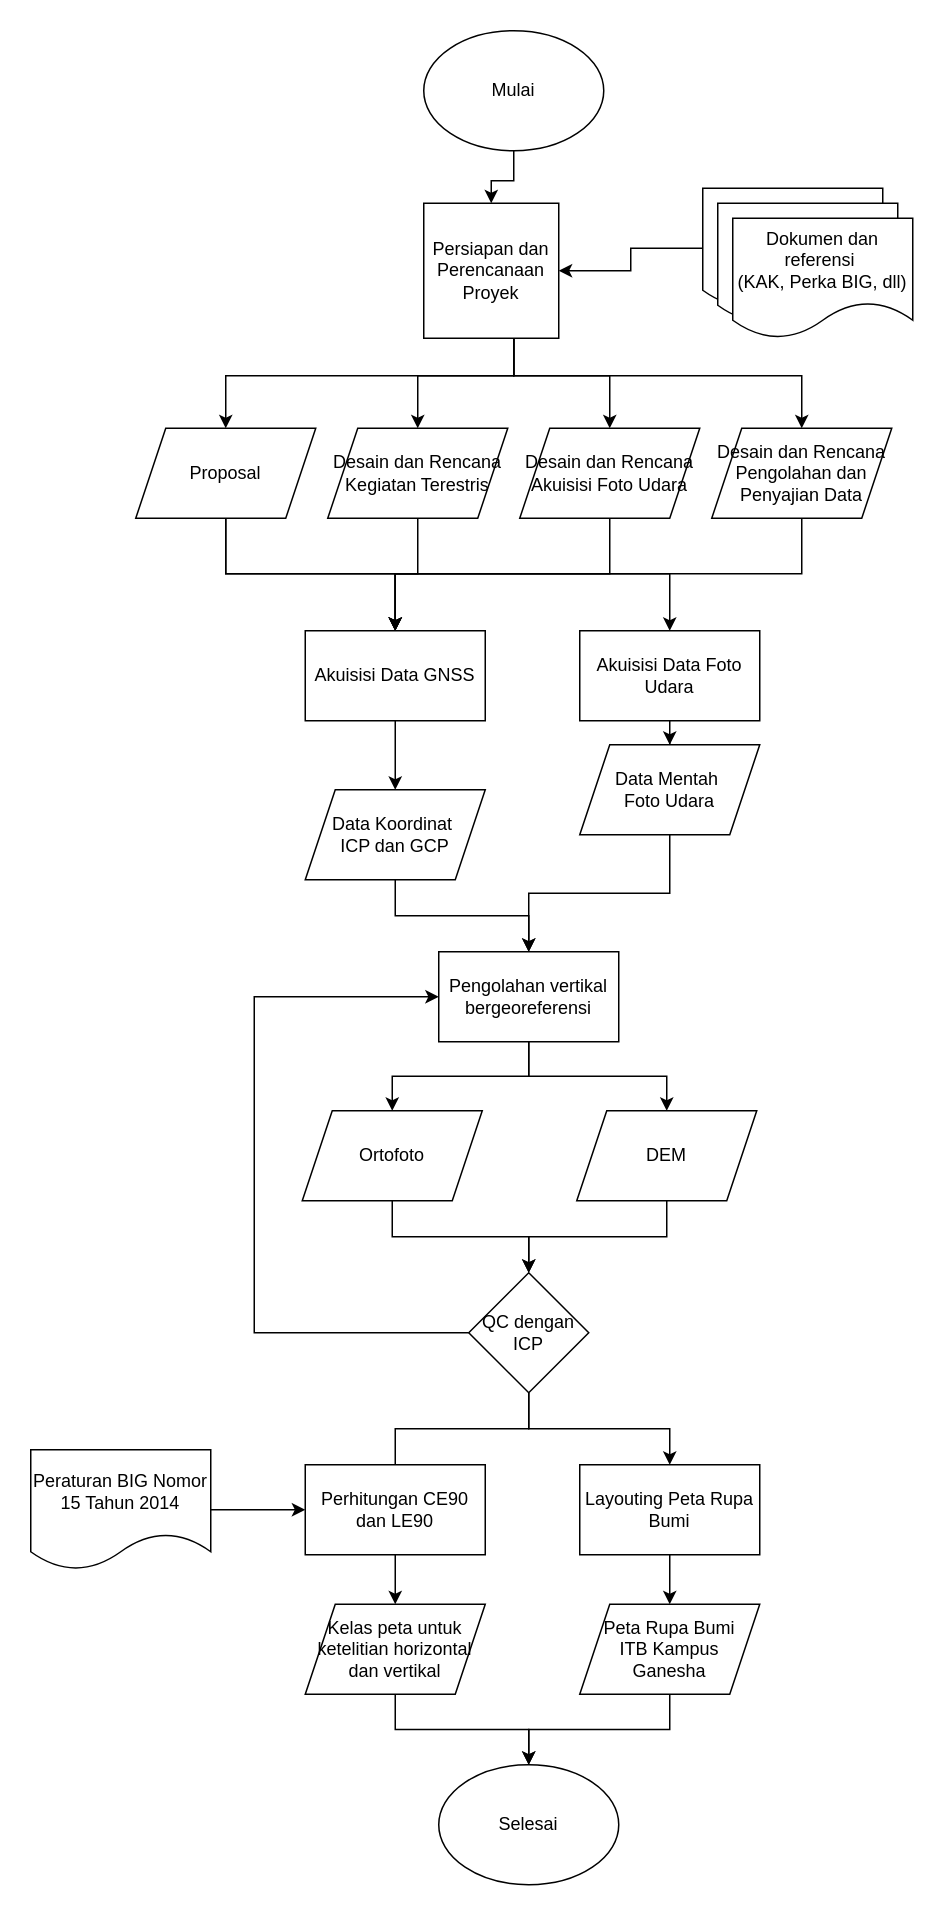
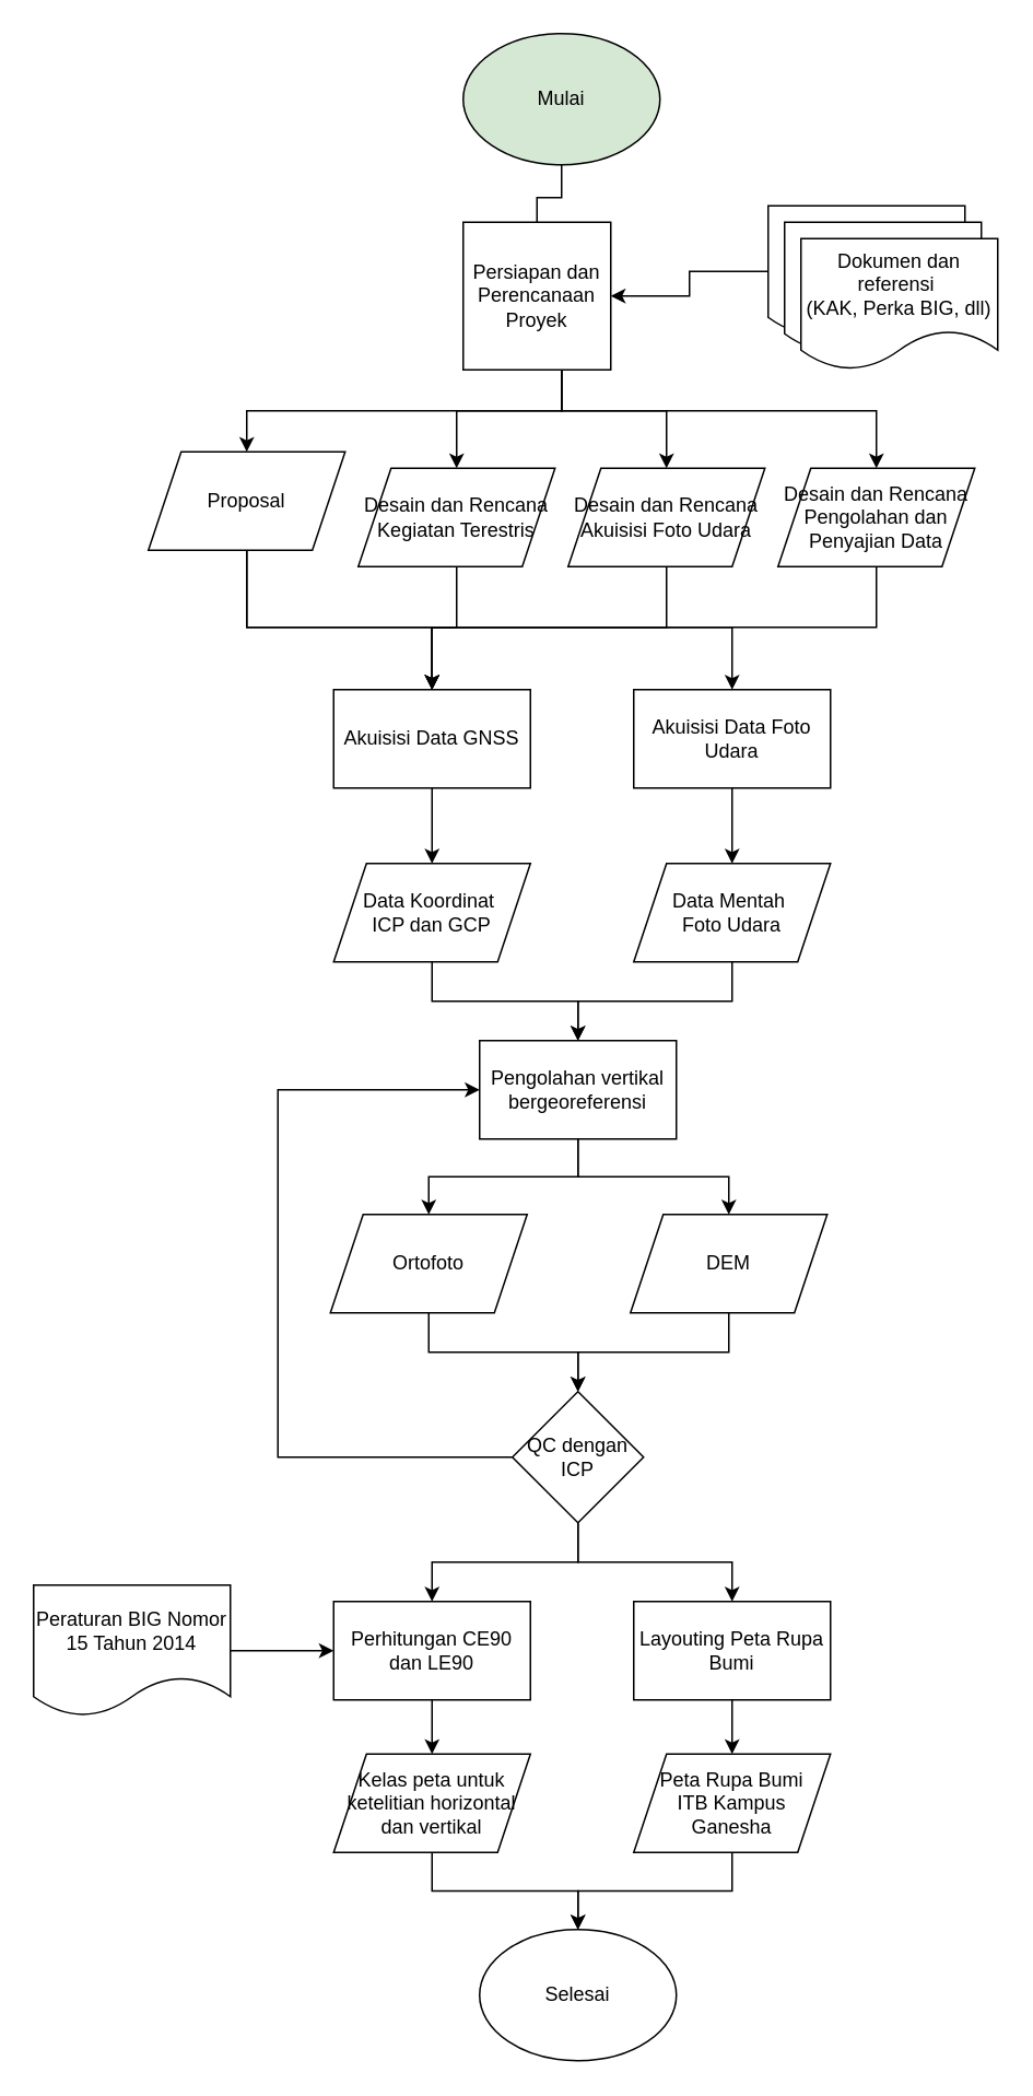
  <mxCell id="0" />
  <mxCell id="1" parent="0" />
- <mxCell id="2" value="" style="edgeStyle=orthogonalEdgeStyle;rounded=0;orthogonalLoop=1;jettySize=auto;html=1;" edge="1" parent="1" source="3" target="8"><mxGeometry relative="1" as="geometry" /></mxCell>
- <mxCell id="3" value="Mulai" style="ellipse;whiteSpace=wrap;html=1;" vertex="1" parent="1"><mxGeometry x="282" y="20" width="120" height="80" as="geometry" /></mxCell>
+ <mxCell id="2" value="" style="edgeStyle=orthogonalEdgeStyle;rounded=0;orthogonalLoop=1;jettySize=auto;html=1;endArrow=none;" edge="1" parent="1" source="3" target="8"><mxGeometry relative="1" as="geometry" /></mxCell>
+ <mxCell id="3" value="Mulai" style="ellipse;whiteSpace=wrap;html=1;fillColor=#d5e8d4;" vertex="1" parent="1"><mxGeometry x="282" y="20" width="120" height="80" as="geometry" /></mxCell>
  <mxCell id="4" style="edgeStyle=orthogonalEdgeStyle;rounded=0;orthogonalLoop=1;jettySize=auto;html=1;entryX=0.5;entryY=0;entryDx=0;entryDy=0;" edge="1" parent="1" source="8" target="15"><mxGeometry relative="1" as="geometry"><Array as="points"><mxPoint x="342" y="250" /><mxPoint x="150" y="250" /></Array></mxGeometry></mxCell>
  <mxCell id="5" style="edgeStyle=orthogonalEdgeStyle;rounded=0;orthogonalLoop=1;jettySize=auto;html=1;entryX=0.5;entryY=0;entryDx=0;entryDy=0;" edge="1" parent="1" source="8" target="19"><mxGeometry relative="1" as="geometry"><Array as="points"><mxPoint x="342" y="250" /><mxPoint x="278" y="250" /></Array></mxGeometry></mxCell>
  <mxCell id="6" style="edgeStyle=orthogonalEdgeStyle;rounded=0;orthogonalLoop=1;jettySize=auto;html=1;entryX=0.5;entryY=0;entryDx=0;entryDy=0;" edge="1" parent="1" source="8" target="17"><mxGeometry relative="1" as="geometry"><Array as="points"><mxPoint x="342" y="250" /><mxPoint x="406" y="250" /></Array></mxGeometry></mxCell>
  <mxCell id="7" style="edgeStyle=orthogonalEdgeStyle;rounded=0;orthogonalLoop=1;jettySize=auto;html=1;entryX=0.5;entryY=0;entryDx=0;entryDy=0;" edge="1" parent="1" source="8" target="21"><mxGeometry relative="1" as="geometry"><Array as="points"><mxPoint x="342" y="250" /><mxPoint x="534" y="250" /></Array></mxGeometry></mxCell>
  <mxCell id="8" value="Persiapan dan Perencanaan Proyek" style="whiteSpace=wrap;html=1;" vertex="1" parent="1"><mxGeometry x="282" y="135" width="90" height="90" as="geometry" /></mxCell>
  <mxCell id="9" style="edgeStyle=orthogonalEdgeStyle;rounded=0;orthogonalLoop=1;jettySize=auto;html=1;entryX=1;entryY=0.5;entryDx=0;entryDy=0;" edge="1" parent="1" source="10" target="8"><mxGeometry relative="1" as="geometry" /></mxCell>
  <mxCell id="10" value="" style="shape=document;whiteSpace=wrap;html=1;boundedLbl=1;" vertex="1" parent="1"><mxGeometry x="468" y="125" width="120" height="80" as="geometry" /></mxCell>
  <mxCell id="11" value="" style="shape=document;whiteSpace=wrap;html=1;boundedLbl=1;" vertex="1" parent="1"><mxGeometry x="478" y="135" width="120" height="80" as="geometry" /></mxCell>
  <mxCell id="12" value="Dokumen dan referensi&amp;nbsp;&lt;div&gt;(KAK, Perka BIG, dll)&lt;/div&gt;" style="shape=document;whiteSpace=wrap;html=1;boundedLbl=1;" vertex="1" parent="1"><mxGeometry x="488" y="145" width="120" height="80" as="geometry" /></mxCell>
  <mxCell id="13" style="edgeStyle=orthogonalEdgeStyle;rounded=0;orthogonalLoop=1;jettySize=auto;html=1;entryX=0.5;entryY=0;entryDx=0;entryDy=0;" edge="1" parent="1" source="15" target="23"><mxGeometry relative="1" as="geometry"><Array as="points"><mxPoint x="150" y="382" /><mxPoint x="263" y="382" /></Array></mxGeometry></mxCell>
  <mxCell id="14" style="edgeStyle=orthogonalEdgeStyle;rounded=0;orthogonalLoop=1;jettySize=auto;html=1;entryX=0.5;entryY=0;entryDx=0;entryDy=0;" edge="1" parent="1" source="15" target="25"><mxGeometry relative="1" as="geometry"><Array as="points"><mxPoint x="150" y="382" /><mxPoint x="446" y="382" /></Array></mxGeometry></mxCell>
- <mxCell id="15" value="Proposal" style="shape=parallelogram;perimeter=parallelogramPerimeter;whiteSpace=wrap;html=1;fixedSize=1;" vertex="1" parent="1"><mxGeometry x="90" y="285" width="120" height="60" as="geometry" /></mxCell>
+ <mxCell id="15" value="Proposal" style="shape=parallelogram;perimeter=parallelogramPerimeter;whiteSpace=wrap;html=1;fixedSize=1;" vertex="1" parent="1"><mxGeometry x="90" y="275" width="120" height="60" as="geometry" /></mxCell>
  <mxCell id="16" style="edgeStyle=orthogonalEdgeStyle;rounded=0;orthogonalLoop=1;jettySize=auto;html=1;entryX=0.5;entryY=0;entryDx=0;entryDy=0;" edge="1" parent="1" source="17" target="23"><mxGeometry relative="1" as="geometry"><Array as="points"><mxPoint x="406" y="382" /><mxPoint x="263" y="382" /></Array></mxGeometry></mxCell>
  <mxCell id="17" value="Desain dan Rencana Akuisisi Foto Udara" style="shape=parallelogram;perimeter=parallelogramPerimeter;whiteSpace=wrap;html=1;fixedSize=1;" vertex="1" parent="1"><mxGeometry x="346" y="285" width="120" height="60" as="geometry" /></mxCell>
  <mxCell id="18" style="edgeStyle=orthogonalEdgeStyle;rounded=0;orthogonalLoop=1;jettySize=auto;html=1;entryX=0.5;entryY=0;entryDx=0;entryDy=0;" edge="1" parent="1" source="19" target="23"><mxGeometry relative="1" as="geometry"><Array as="points"><mxPoint x="278" y="382" /><mxPoint x="263" y="382" /></Array></mxGeometry></mxCell>
  <mxCell id="19" value="Desain dan Rencana Kegiatan Terestris" style="shape=parallelogram;perimeter=parallelogramPerimeter;whiteSpace=wrap;html=1;fixedSize=1;" vertex="1" parent="1"><mxGeometry x="218" y="285" width="120" height="60" as="geometry" /></mxCell>
  <mxCell id="20" style="edgeStyle=orthogonalEdgeStyle;rounded=0;orthogonalLoop=1;jettySize=auto;html=1;entryX=0.5;entryY=0;entryDx=0;entryDy=0;" edge="1" parent="1" source="21" target="23"><mxGeometry relative="1" as="geometry"><Array as="points"><mxPoint x="534" y="382" /><mxPoint x="263" y="382" /></Array></mxGeometry></mxCell>
  <mxCell id="21" value="Desain dan Rencana Pengolahan dan Penyajian Data" style="shape=parallelogram;perimeter=parallelogramPerimeter;whiteSpace=wrap;html=1;fixedSize=1;" vertex="1" parent="1"><mxGeometry x="474" y="285" width="120" height="60" as="geometry" /></mxCell>
  <mxCell id="22" style="edgeStyle=orthogonalEdgeStyle;rounded=0;orthogonalLoop=1;jettySize=auto;html=1;entryX=0.5;entryY=0;entryDx=0;entryDy=0;" edge="1" parent="1" source="23" target="27"><mxGeometry relative="1" as="geometry" /></mxCell>
  <mxCell id="23" value="Akuisisi Data GNSS" style="whiteSpace=wrap;html=1;" vertex="1" parent="1"><mxGeometry x="203" y="420" width="120" height="60" as="geometry" /></mxCell>
  <mxCell id="24" style="edgeStyle=orthogonalEdgeStyle;rounded=0;orthogonalLoop=1;jettySize=auto;html=1;entryX=0.5;entryY=0;entryDx=0;entryDy=0;" edge="1" parent="1" source="25" target="29"><mxGeometry relative="1" as="geometry" /></mxCell>
  <mxCell id="25" value="Akuisisi Data Foto Udara" style="whiteSpace=wrap;html=1;" vertex="1" parent="1"><mxGeometry x="386" y="420" width="120" height="60" as="geometry" /></mxCell>
  <mxCell id="26" style="edgeStyle=orthogonalEdgeStyle;rounded=0;orthogonalLoop=1;jettySize=auto;html=1;entryX=0.5;entryY=0;entryDx=0;entryDy=0;" edge="1" parent="1" source="27" target="32"><mxGeometry relative="1" as="geometry" /></mxCell>
  <mxCell id="27" value="Data Koordinat&amp;nbsp;&lt;div&gt;ICP dan GCP&lt;/div&gt;" style="shape=parallelogram;perimeter=parallelogramPerimeter;whiteSpace=wrap;html=1;fixedSize=1;" vertex="1" parent="1"><mxGeometry x="203" y="526" width="120" height="60" as="geometry" /></mxCell>
  <mxCell id="28" style="edgeStyle=orthogonalEdgeStyle;rounded=0;orthogonalLoop=1;jettySize=auto;html=1;entryX=0.5;entryY=0;entryDx=0;entryDy=0;" edge="1" parent="1" source="29" target="32"><mxGeometry relative="1" as="geometry" /></mxCell>
- <mxCell id="29" value="Data Mentah&amp;nbsp;&lt;div&gt;Foto Udara&lt;/div&gt;" style="shape=parallelogram;perimeter=parallelogramPerimeter;whiteSpace=wrap;html=1;fixedSize=1;" vertex="1" parent="1"><mxGeometry x="386" y="496" width="120" height="60" as="geometry" /></mxCell>
+ <mxCell id="29" value="Data Mentah&amp;nbsp;&lt;div&gt;Foto Udara&lt;/div&gt;" style="shape=parallelogram;perimeter=parallelogramPerimeter;whiteSpace=wrap;html=1;fixedSize=1;" vertex="1" parent="1"><mxGeometry x="386" y="526" width="120" height="60" as="geometry" /></mxCell>
  <mxCell id="30" style="edgeStyle=orthogonalEdgeStyle;rounded=0;orthogonalLoop=1;jettySize=auto;html=1;entryX=0.5;entryY=0;entryDx=0;entryDy=0;" edge="1" parent="1" source="32" target="36"><mxGeometry relative="1" as="geometry" /></mxCell>
  <mxCell id="31" style="edgeStyle=orthogonalEdgeStyle;rounded=0;orthogonalLoop=1;jettySize=auto;html=1;entryX=0.5;entryY=0;entryDx=0;entryDy=0;" edge="1" parent="1" source="32" target="34"><mxGeometry relative="1" as="geometry" /></mxCell>
  <mxCell id="32" value="Pengolahan vertikal bergeoreferensi" style="whiteSpace=wrap;html=1;" vertex="1" parent="1"><mxGeometry x="292" y="634" width="120" height="60" as="geometry" /></mxCell>
  <mxCell id="33" style="edgeStyle=orthogonalEdgeStyle;rounded=0;orthogonalLoop=1;jettySize=auto;html=1;entryX=0.5;entryY=0;entryDx=0;entryDy=0;" edge="1" parent="1" source="34" target="40"><mxGeometry relative="1" as="geometry" /></mxCell>
  <mxCell id="34" value="DEM" style="shape=parallelogram;perimeter=parallelogramPerimeter;whiteSpace=wrap;html=1;fixedSize=1;" vertex="1" parent="1"><mxGeometry x="384" y="740" width="120" height="60" as="geometry" /></mxCell>
  <mxCell id="35" style="edgeStyle=orthogonalEdgeStyle;rounded=0;orthogonalLoop=1;jettySize=auto;html=1;entryX=0.5;entryY=0;entryDx=0;entryDy=0;" edge="1" parent="1" source="36" target="40"><mxGeometry relative="1" as="geometry" /></mxCell>
  <mxCell id="36" value="Ortofoto" style="shape=parallelogram;perimeter=parallelogramPerimeter;whiteSpace=wrap;html=1;fixedSize=1;" vertex="1" parent="1"><mxGeometry x="201" y="740" width="120" height="60" as="geometry" /></mxCell>
  <mxCell id="37" style="edgeStyle=orthogonalEdgeStyle;rounded=0;orthogonalLoop=1;jettySize=auto;html=1;entryX=0;entryY=0.5;entryDx=0;entryDy=0;exitX=0;exitY=0.5;exitDx=0;exitDy=0;" edge="1" parent="1" source="40" target="32"><mxGeometry relative="1" as="geometry"><Array as="points"><mxPoint x="169" y="888" /><mxPoint x="169" y="664" /></Array></mxGeometry></mxCell>
- <mxCell id="38" style="edgeStyle=orthogonalEdgeStyle;rounded=0;orthogonalLoop=1;jettySize=auto;html=1;entryX=0.5;entryY=0;entryDx=0;entryDy=0;endArrow=none;" edge="1" parent="1" source="40" target="42"><mxGeometry relative="1" as="geometry" /></mxCell>
+ <mxCell id="38" style="edgeStyle=orthogonalEdgeStyle;rounded=0;orthogonalLoop=1;jettySize=auto;html=1;entryX=0.5;entryY=0;entryDx=0;entryDy=0;" edge="1" parent="1" source="40" target="42"><mxGeometry relative="1" as="geometry" /></mxCell>
  <mxCell id="39" style="edgeStyle=orthogonalEdgeStyle;rounded=0;orthogonalLoop=1;jettySize=auto;html=1;entryX=0.5;entryY=0;entryDx=0;entryDy=0;" edge="1" parent="1" source="40" target="44"><mxGeometry relative="1" as="geometry" /></mxCell>
  <mxCell id="40" value="QC dengan ICP" style="rhombus;whiteSpace=wrap;html=1;" vertex="1" parent="1"><mxGeometry x="312" y="848" width="80" height="80" as="geometry" /></mxCell>
  <mxCell id="41" style="edgeStyle=orthogonalEdgeStyle;rounded=0;orthogonalLoop=1;jettySize=auto;html=1;entryX=0.5;entryY=0;entryDx=0;entryDy=0;" edge="1" parent="1" source="42" target="48"><mxGeometry relative="1" as="geometry" /></mxCell>
  <mxCell id="42" value="Perhitungan CE90 dan LE90" style="whiteSpace=wrap;html=1;" vertex="1" parent="1"><mxGeometry x="203" y="976" width="120" height="60" as="geometry" /></mxCell>
  <mxCell id="43" style="edgeStyle=orthogonalEdgeStyle;rounded=0;orthogonalLoop=1;jettySize=auto;html=1;entryX=0.5;entryY=0;entryDx=0;entryDy=0;" edge="1" parent="1" source="44" target="50"><mxGeometry relative="1" as="geometry" /></mxCell>
  <mxCell id="44" value="Layouting Peta Rupa Bumi" style="whiteSpace=wrap;html=1;" vertex="1" parent="1"><mxGeometry x="386" y="976" width="120" height="60" as="geometry" /></mxCell>
  <mxCell id="45" style="edgeStyle=orthogonalEdgeStyle;rounded=0;orthogonalLoop=1;jettySize=auto;html=1;entryX=0;entryY=0.5;entryDx=0;entryDy=0;" edge="1" parent="1" source="46" target="42"><mxGeometry relative="1" as="geometry" /></mxCell>
  <mxCell id="46" value="Peraturan BIG Nomor 15 Tahun 2014" style="shape=document;whiteSpace=wrap;html=1;boundedLbl=1;" vertex="1" parent="1"><mxGeometry x="20" y="966" width="120" height="80" as="geometry" /></mxCell>
  <mxCell id="47" style="edgeStyle=orthogonalEdgeStyle;rounded=0;orthogonalLoop=1;jettySize=auto;html=1;entryX=0.5;entryY=0;entryDx=0;entryDy=0;" edge="1" parent="1" source="48" target="51"><mxGeometry relative="1" as="geometry" /></mxCell>
  <mxCell id="48" value="Kelas peta untuk ketelitian horizontal dan vertikal" style="shape=parallelogram;perimeter=parallelogramPerimeter;whiteSpace=wrap;html=1;fixedSize=1;" vertex="1" parent="1"><mxGeometry x="203" y="1069" width="120" height="60" as="geometry" /></mxCell>
  <mxCell id="49" style="edgeStyle=orthogonalEdgeStyle;rounded=0;orthogonalLoop=1;jettySize=auto;html=1;entryX=0.5;entryY=0;entryDx=0;entryDy=0;" edge="1" parent="1" source="50" target="51"><mxGeometry relative="1" as="geometry" /></mxCell>
  <mxCell id="50" value="Peta Rupa Bumi&lt;div&gt;ITB Kampus Ganesha&lt;/div&gt;" style="shape=parallelogram;perimeter=parallelogramPerimeter;whiteSpace=wrap;html=1;fixedSize=1;" vertex="1" parent="1"><mxGeometry x="386" y="1069" width="120" height="60" as="geometry" /></mxCell>
  <mxCell id="51" value="Selesai" style="ellipse;whiteSpace=wrap;html=1;" vertex="1" parent="1"><mxGeometry x="292" y="1176" width="120" height="80" as="geometry" /></mxCell>
